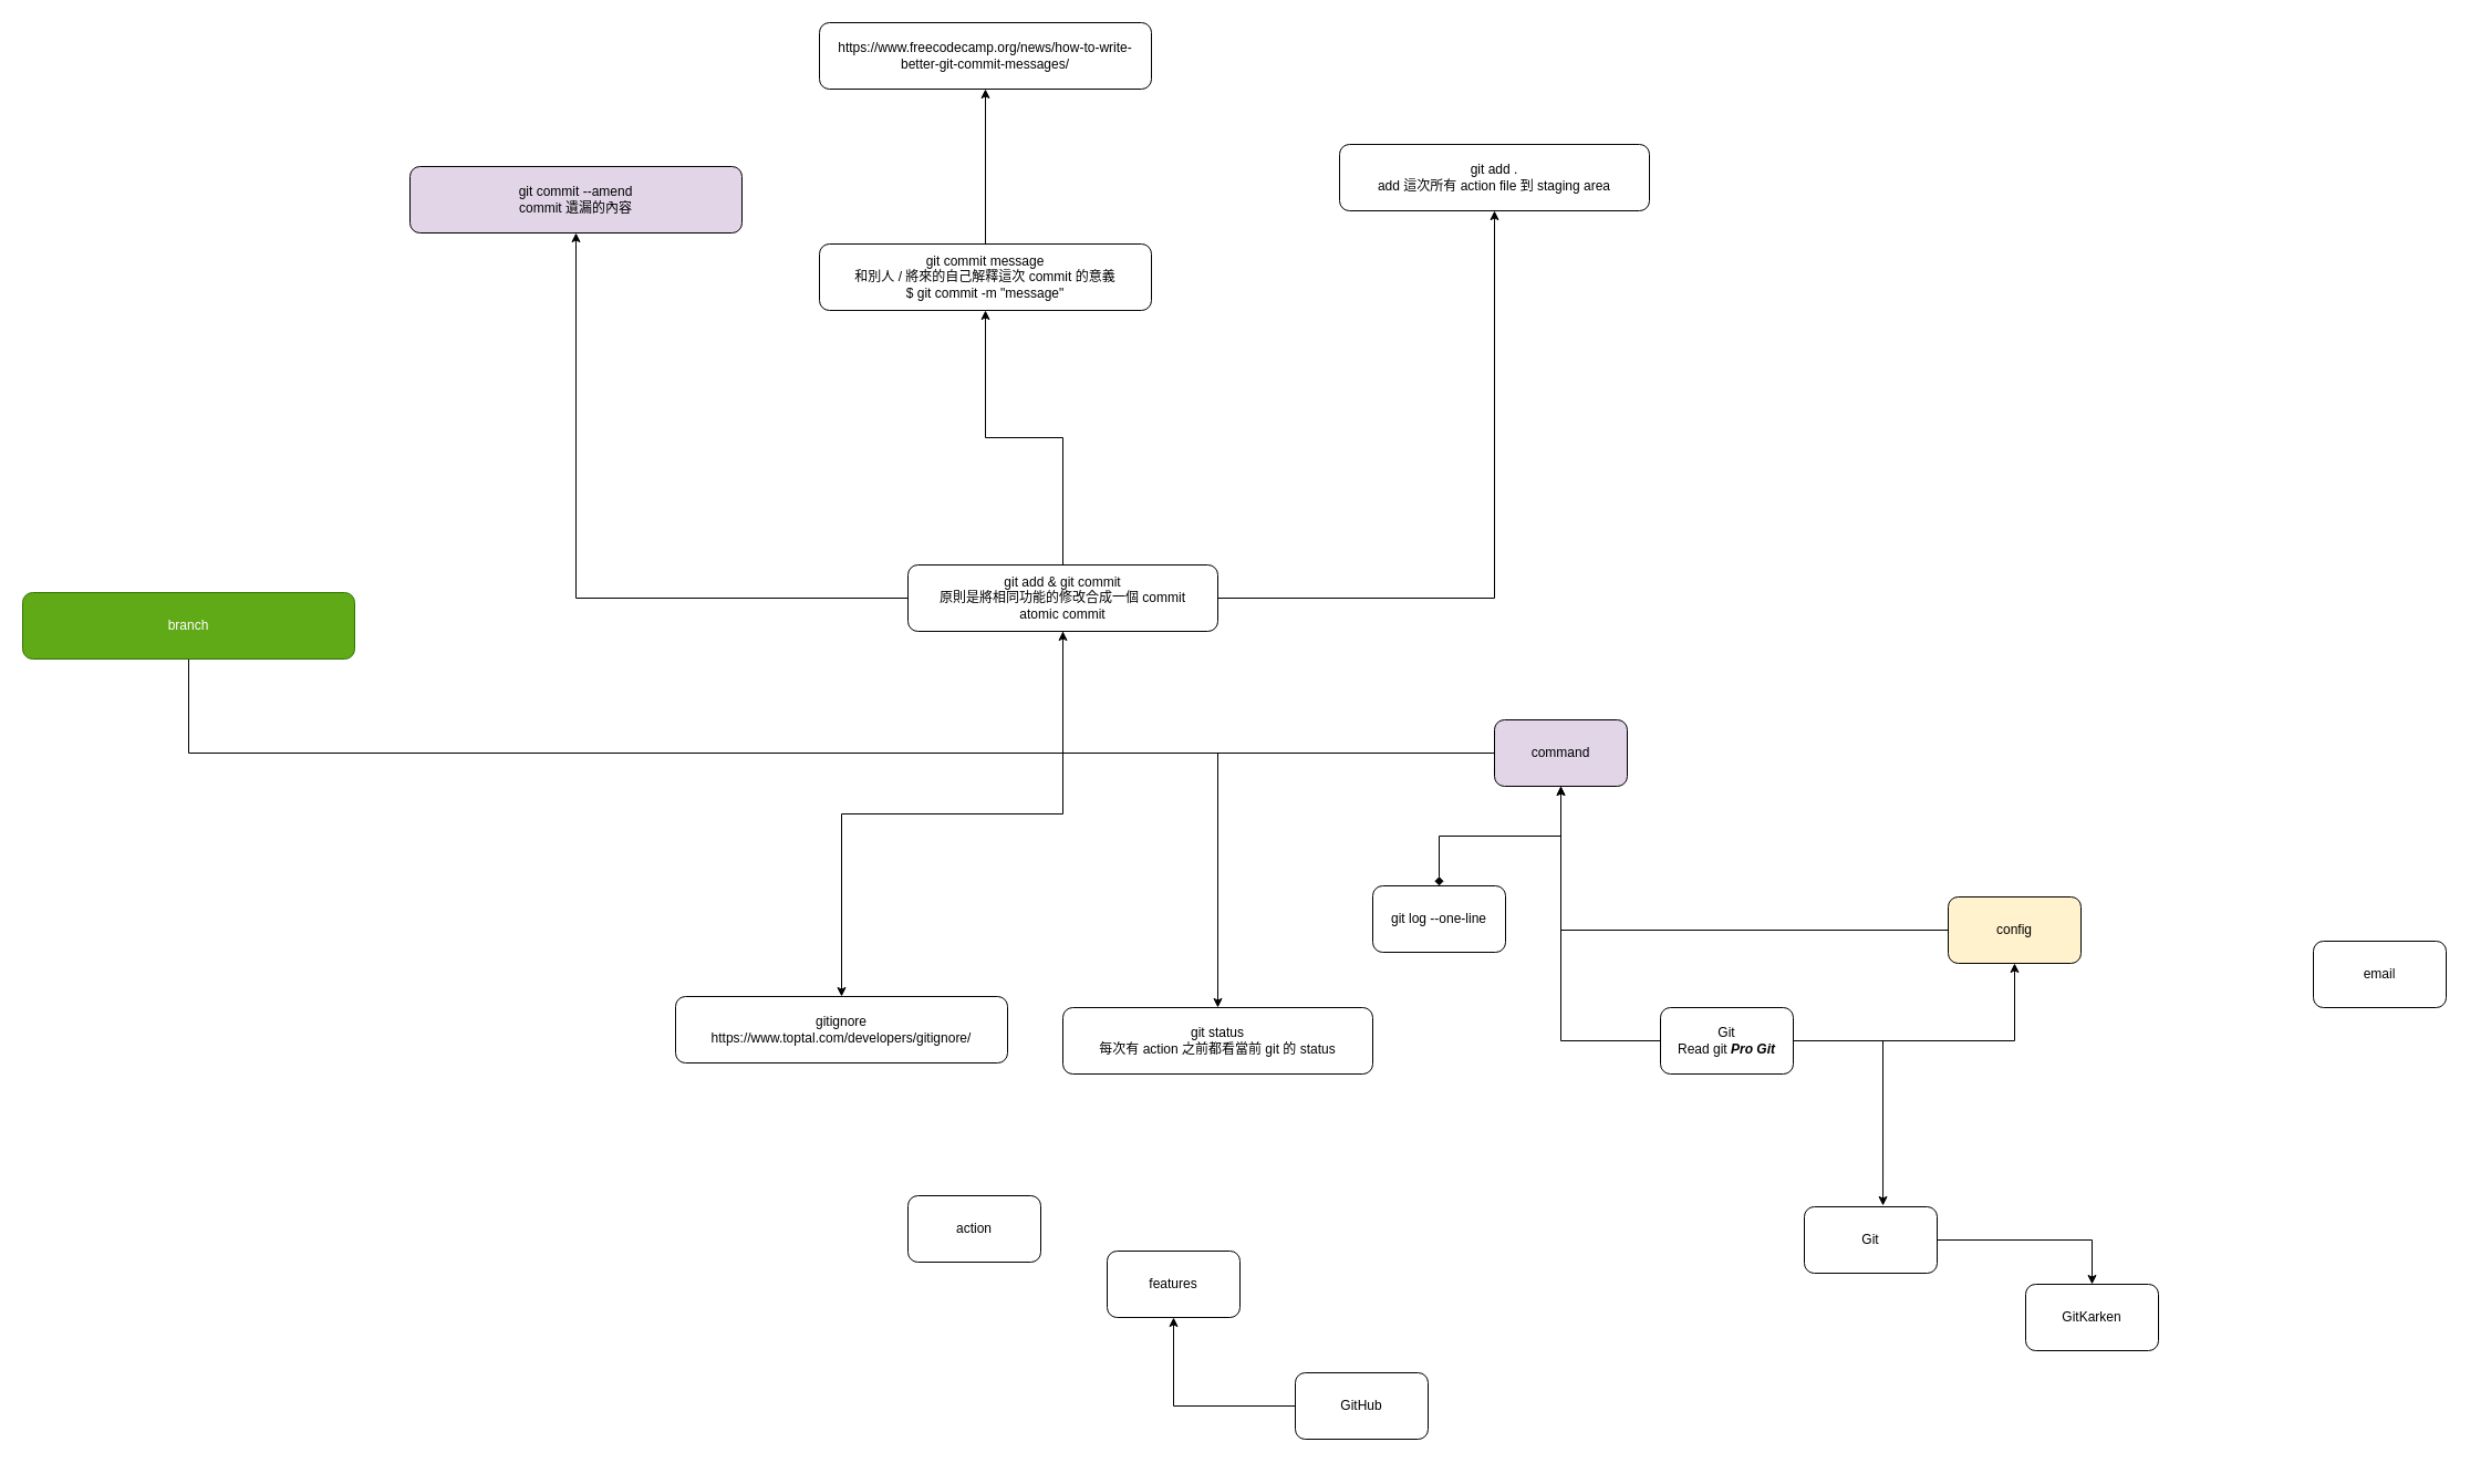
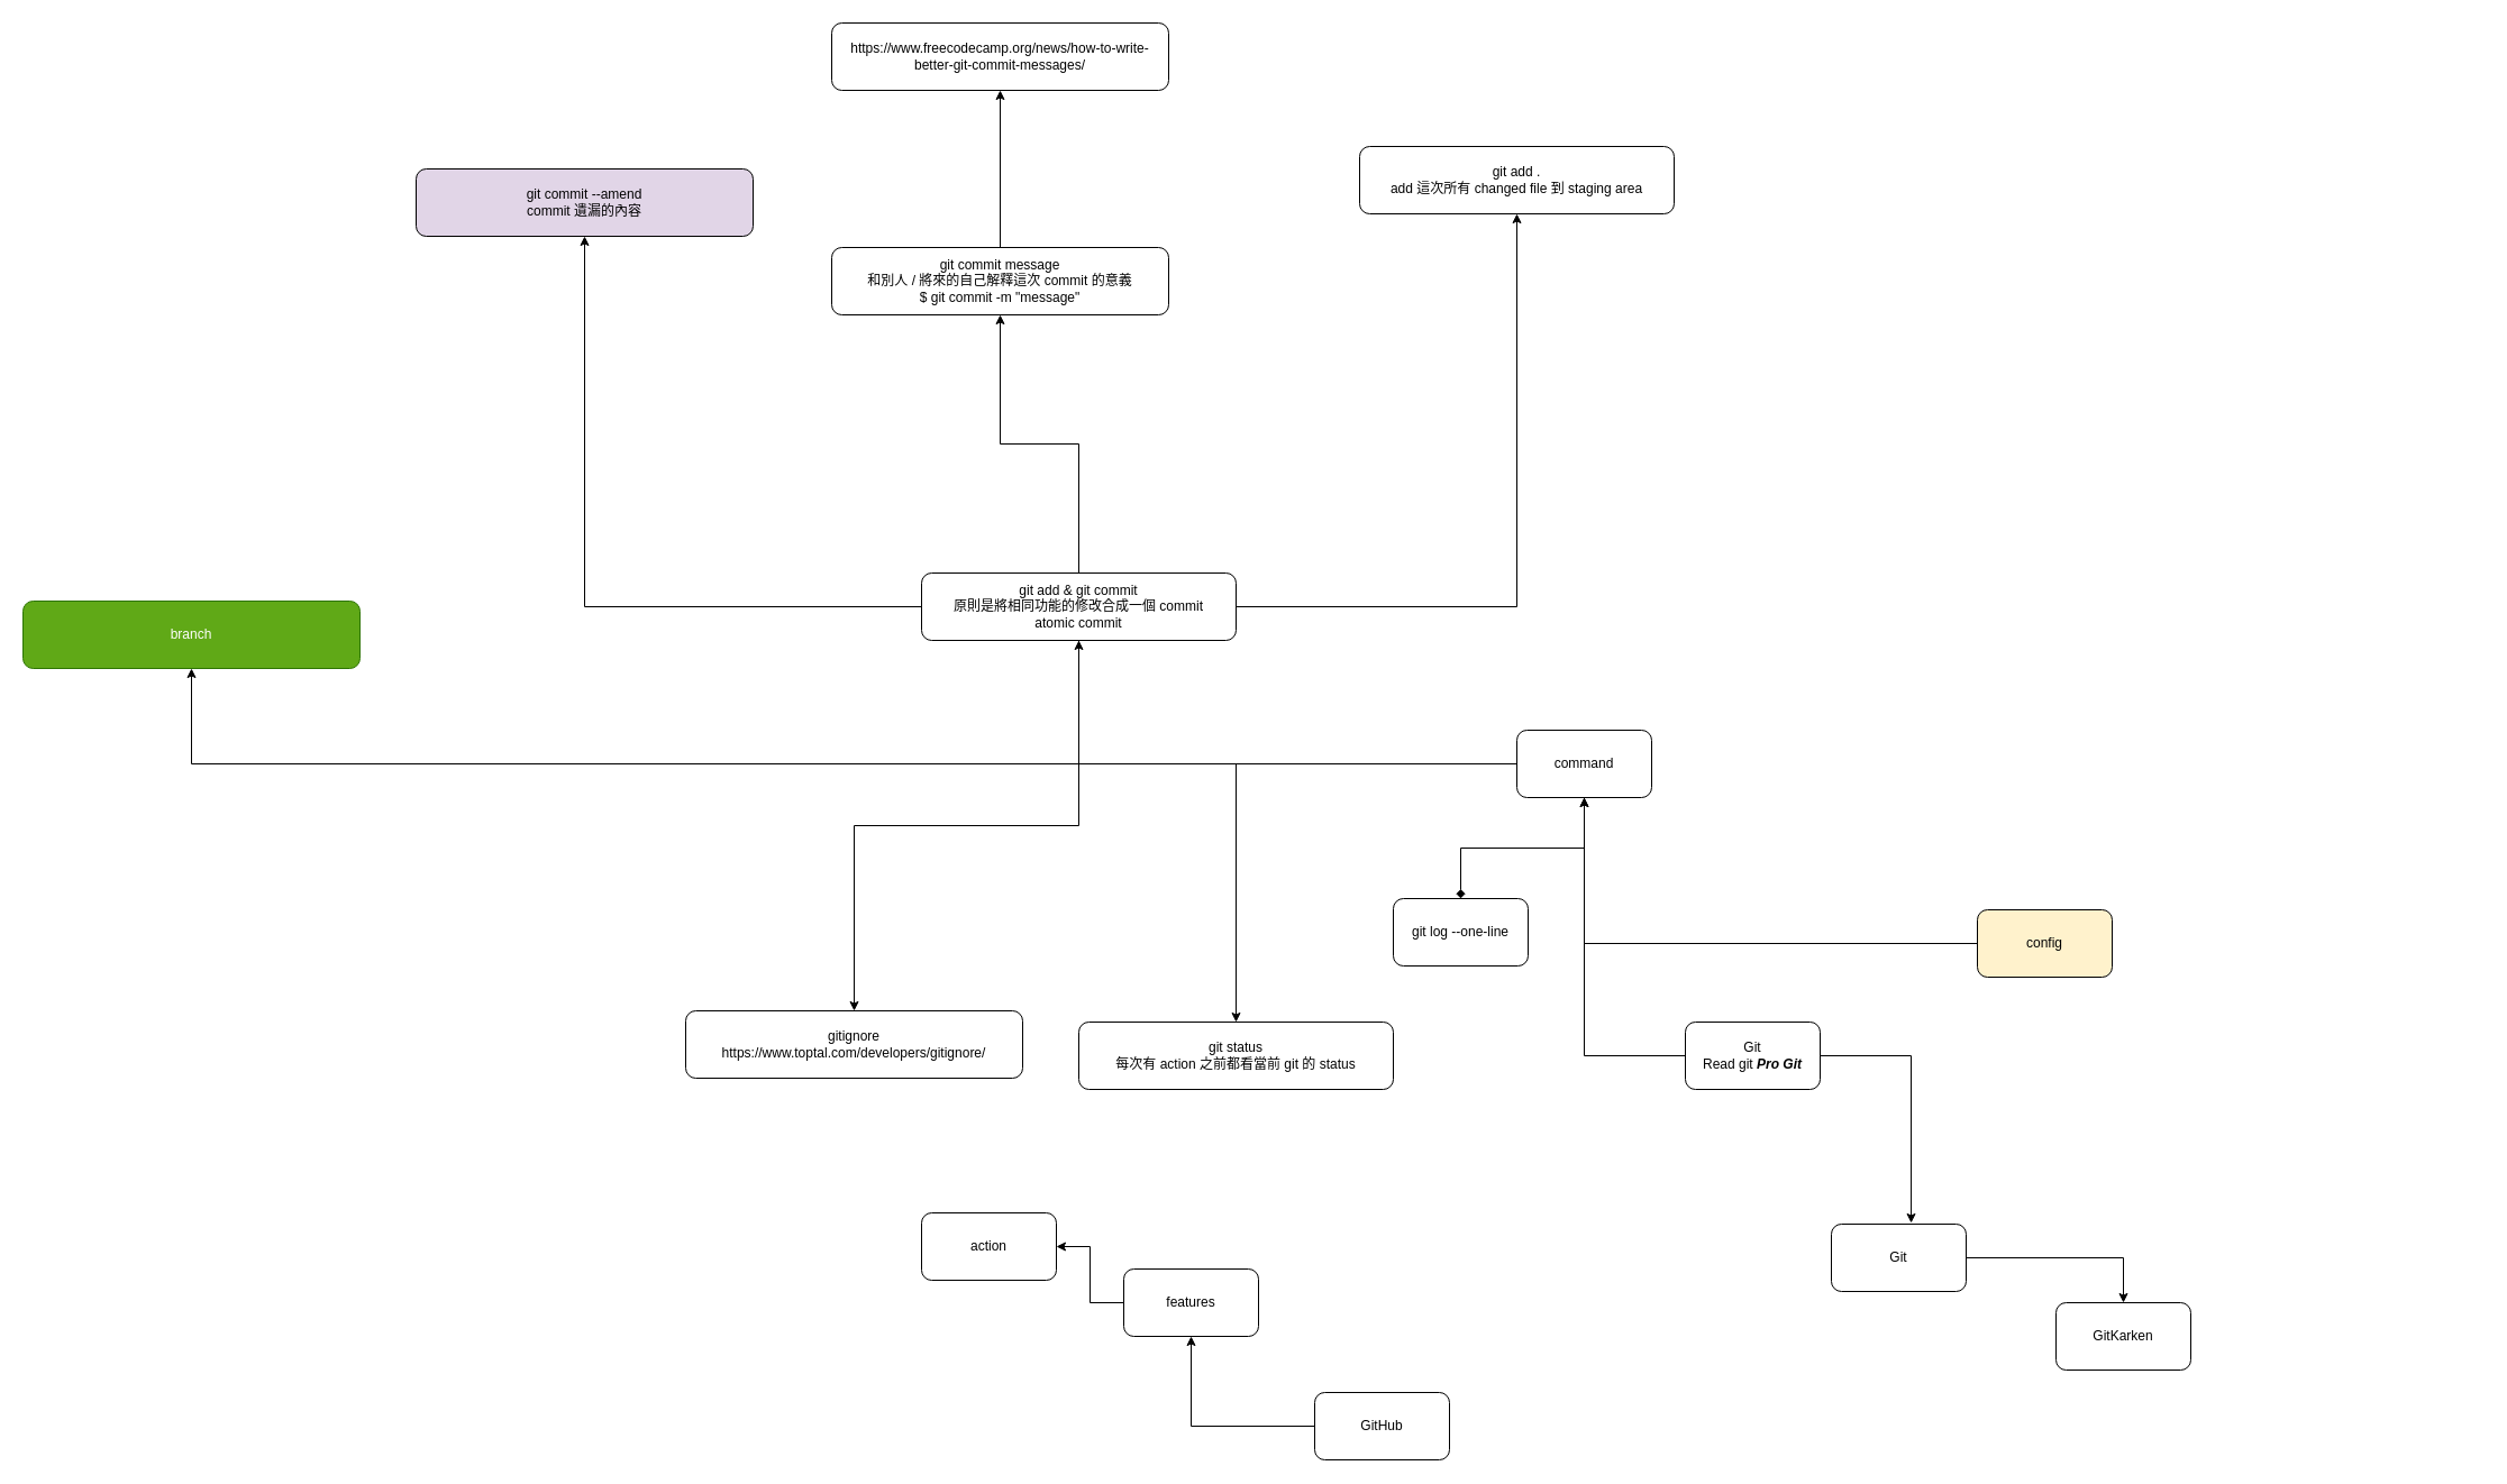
  <mxCell id="0" />
  <mxCell id="1" parent="0" />
  <mxCell id="2" style="edgeStyle=orthogonalEdgeStyle;rounded=0;orthogonalLoop=1;jettySize=auto;html=1;" parent="1" source="4" target="17" edge="1"><mxGeometry relative="1" as="geometry" /></mxCell>
- <mxCell id="3" style="edgeStyle=orthogonalEdgeStyle;rounded=0;orthogonalLoop=1;jettySize=auto;html=1;" parent="1" source="4" target="19" edge="1"><mxGeometry relative="1" as="geometry" /></mxCell>
  <mxCell id="4" value="Git&lt;br&gt;Read git &lt;b&gt;&lt;i&gt;Pro Git&lt;/i&gt;&lt;/b&gt;" style="rounded=1;whiteSpace=wrap;html=1;" parent="1" vertex="1"><mxGeometry x="1500" y="910" width="120" height="60" as="geometry" /></mxCell>
  <mxCell id="5" style="edgeStyle=orthogonalEdgeStyle;rounded=0;orthogonalLoop=1;jettySize=auto;html=1;" parent="1" source="6" target="21" edge="1"><mxGeometry relative="1" as="geometry" /></mxCell>
  <mxCell id="6" value="GitHub" style="rounded=1;whiteSpace=wrap;html=1;" parent="1" vertex="1"><mxGeometry x="1170" y="1240" width="120" height="60" as="geometry" /></mxCell>
  <mxCell id="7" value="git log --one-line" style="rounded=1;whiteSpace=wrap;html=1;" parent="1" vertex="1"><mxGeometry x="1240" y="800" width="120" height="60" as="geometry" /></mxCell>
- <mxCell id="8" value="email" style="rounded=1;whiteSpace=wrap;html=1;" parent="1" vertex="1"><mxGeometry x="2090" y="850" width="120" height="60" as="geometry" /></mxCell>
  <mxCell id="9" style="edgeStyle=orthogonalEdgeStyle;rounded=0;orthogonalLoop=1;jettySize=auto;html=1;" parent="1" source="10" target="11" edge="1"><mxGeometry relative="1" as="geometry" /></mxCell>
  <mxCell id="10" value="Git" style="rounded=1;whiteSpace=wrap;html=1;" parent="1" vertex="1"><mxGeometry x="1630" y="1090" width="120" height="60" as="geometry" /></mxCell>
  <mxCell id="11" value="GitKarken" style="rounded=1;whiteSpace=wrap;html=1;" parent="1" vertex="1"><mxGeometry x="1830" y="1160" width="120" height="60" as="geometry" /></mxCell>
  <mxCell id="12" style="edgeStyle=orthogonalEdgeStyle;rounded=0;orthogonalLoop=1;jettySize=auto;html=1;entryX=0.592;entryY=-0.017;entryDx=0;entryDy=0;entryPerimeter=0;" parent="1" source="4" target="10" edge="1"><mxGeometry relative="1" as="geometry" /></mxCell>
  <mxCell id="13" style="edgeStyle=orthogonalEdgeStyle;rounded=0;orthogonalLoop=1;jettySize=auto;html=1;endArrow=diamond;" parent="1" source="17" target="7" edge="1"><mxGeometry relative="1" as="geometry" /></mxCell>
  <mxCell id="14" style="edgeStyle=orthogonalEdgeStyle;rounded=0;orthogonalLoop=1;jettySize=auto;html=1;" edge="1" parent="1" source="17" target="23"><mxGeometry relative="1" as="geometry" /></mxCell>
  <mxCell id="15" style="edgeStyle=orthogonalEdgeStyle;rounded=0;orthogonalLoop=1;jettySize=auto;html=1;" edge="1" parent="1" source="17" target="28"><mxGeometry relative="1" as="geometry" /></mxCell>
- <mxCell id="16" style="edgeStyle=orthogonalEdgeStyle;rounded=0;orthogonalLoop=1;jettySize=auto;html=1;endArrow=none;" edge="1" parent="1" source="17" target="35"><mxGeometry relative="1" as="geometry" /></mxCell>
- <mxCell id="17" value="command" style="rounded=1;whiteSpace=wrap;html=1;fillColor=#e1d5e7;" parent="1" vertex="1"><mxGeometry x="1350" y="650" width="120" height="60" as="geometry" /></mxCell>
+ <mxCell id="16" style="edgeStyle=orthogonalEdgeStyle;rounded=0;orthogonalLoop=1;jettySize=auto;html=1;" edge="1" parent="1" source="17" target="35"><mxGeometry relative="1" as="geometry" /></mxCell>
+ <mxCell id="17" value="command" style="rounded=1;whiteSpace=wrap;html=1;" parent="1" vertex="1"><mxGeometry x="1350" y="650" width="120" height="60" as="geometry" /></mxCell>
  <mxCell id="18" style="edgeStyle=orthogonalEdgeStyle;rounded=0;orthogonalLoop=1;jettySize=auto;html=1;" parent="1" source="19" target="17" edge="1"><mxGeometry relative="1" as="geometry" /></mxCell>
  <mxCell id="19" value="config" style="rounded=1;whiteSpace=wrap;html=1;fillColor=#fff2cc;" parent="1" vertex="1"><mxGeometry x="1760" y="810" width="120" height="60" as="geometry" /></mxCell>
+ <mxCell id="20" style="edgeStyle=orthogonalEdgeStyle;rounded=0;orthogonalLoop=1;jettySize=auto;html=1;" parent="1" source="21" target="22" edge="1"><mxGeometry relative="1" as="geometry" /></mxCell>
  <mxCell id="21" value="features" style="rounded=1;whiteSpace=wrap;html=1;" parent="1" vertex="1"><mxGeometry x="1000" y="1130" width="120" height="60" as="geometry" /></mxCell>
  <mxCell id="22" value="action" style="rounded=1;whiteSpace=wrap;html=1;" parent="1" vertex="1"><mxGeometry x="820" y="1080" width="120" height="60" as="geometry" /></mxCell>
  <mxCell id="23" value="git status&lt;br&gt;每次有 action 之前都看當前 git 的 status" style="rounded=1;whiteSpace=wrap;html=1;" vertex="1" parent="1"><mxGeometry x="960" y="910" width="280" height="60" as="geometry" /></mxCell>
  <mxCell id="24" style="edgeStyle=orthogonalEdgeStyle;rounded=0;orthogonalLoop=1;jettySize=auto;html=1;" edge="1" parent="1" source="28" target="30"><mxGeometry relative="1" as="geometry" /></mxCell>
  <mxCell id="25" style="edgeStyle=orthogonalEdgeStyle;rounded=0;orthogonalLoop=1;jettySize=auto;html=1;" edge="1" parent="1" source="28" target="31"><mxGeometry relative="1" as="geometry" /></mxCell>
  <mxCell id="26" style="edgeStyle=orthogonalEdgeStyle;rounded=0;orthogonalLoop=1;jettySize=auto;html=1;" edge="1" parent="1" source="28" target="33"><mxGeometry relative="1" as="geometry" /></mxCell>
  <mxCell id="27" style="edgeStyle=orthogonalEdgeStyle;rounded=0;orthogonalLoop=1;jettySize=auto;html=1;" edge="1" parent="1" source="28" target="34"><mxGeometry relative="1" as="geometry" /></mxCell>
  <mxCell id="28" value="git add &amp;amp; git commit&lt;br&gt;原則是將相同功能的修改合成一個 commit&lt;br&gt;atomic commit" style="rounded=1;whiteSpace=wrap;html=1;" vertex="1" parent="1"><mxGeometry x="820" y="510" width="280" height="60" as="geometry" /></mxCell>
  <mxCell id="29" style="edgeStyle=orthogonalEdgeStyle;rounded=0;orthogonalLoop=1;jettySize=auto;html=1;" edge="1" parent="1" source="30" target="32"><mxGeometry relative="1" as="geometry" /></mxCell>
  <mxCell id="30" value="git commit message&lt;br&gt;和別人 / 將來的自己解釋這次 commit 的意義&lt;br&gt;$ git commit -m &quot;message&quot;" style="rounded=1;whiteSpace=wrap;html=1;" vertex="1" parent="1"><mxGeometry x="740" y="220" width="300" height="60" as="geometry" /></mxCell>
- <mxCell id="31" value="git add .&lt;br&gt;add 這次所有 action file 到 staging area" style="rounded=1;whiteSpace=wrap;html=1;" vertex="1" parent="1"><mxGeometry x="1210" y="130" width="280" height="60" as="geometry" /></mxCell>
+ <mxCell id="31" value="git add .&lt;br&gt;add 這次所有 changed file 到 staging area" style="rounded=1;whiteSpace=wrap;html=1;" vertex="1" parent="1"><mxGeometry x="1210" y="130" width="280" height="60" as="geometry" /></mxCell>
  <mxCell id="32" value="https://www.freecodecamp.org/news/how-to-write-better-git-commit-messages/" style="rounded=1;whiteSpace=wrap;html=1;" vertex="1" parent="1"><mxGeometry x="740" y="20" width="300" height="60" as="geometry" /></mxCell>
  <mxCell id="33" value="git commit --amend&lt;br&gt;commit 遺漏的內容" style="rounded=1;whiteSpace=wrap;html=1;fillColor=#e1d5e7;" vertex="1" parent="1"><mxGeometry x="370" y="150" width="300" height="60" as="geometry" /></mxCell>
  <mxCell id="34" value="gitignore&lt;br&gt;https://www.toptal.com/developers/gitignore/" style="rounded=1;whiteSpace=wrap;html=1;" vertex="1" parent="1"><mxGeometry x="610" y="900" width="300" height="60" as="geometry" /></mxCell>
  <mxCell id="35" value="branch" style="rounded=1;whiteSpace=wrap;html=1;fillColor=#60a917;fontColor=#ffffff;strokeColor=#2D7600;" vertex="1" parent="1"><mxGeometry x="20" y="535" width="300" height="60" as="geometry" /></mxCell>
